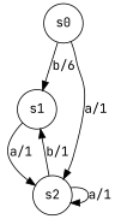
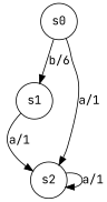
  digraph {
    fontname="JetBrains Mono"
    node [fontname="JetBrains Mono" shape=circle]
    edge [fontname="JetBrains Mono"]
    n1 [label=s0]
    n2 [label=s1]
    n3 [label=s2]
    n1 -> n2 [label="b/6"]
    n1 -> n3 [label="a/1"]
    n2 -> n3 [label="a/1"]
-   n3 -> n2 [label="b/1"]
    n3 -> n3 [label="a/1"]
  }
